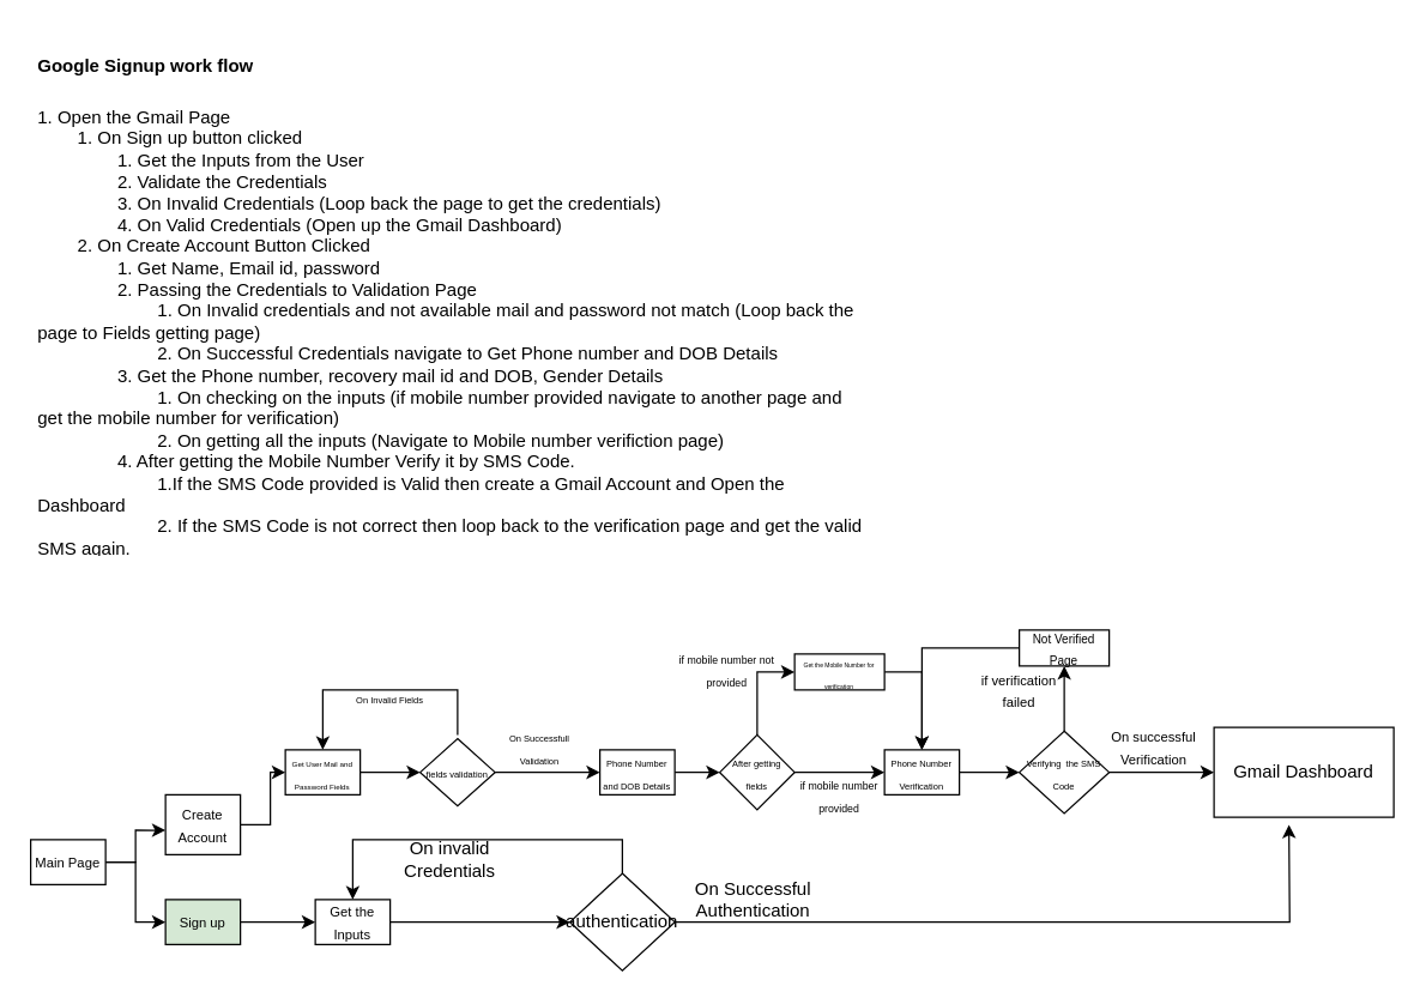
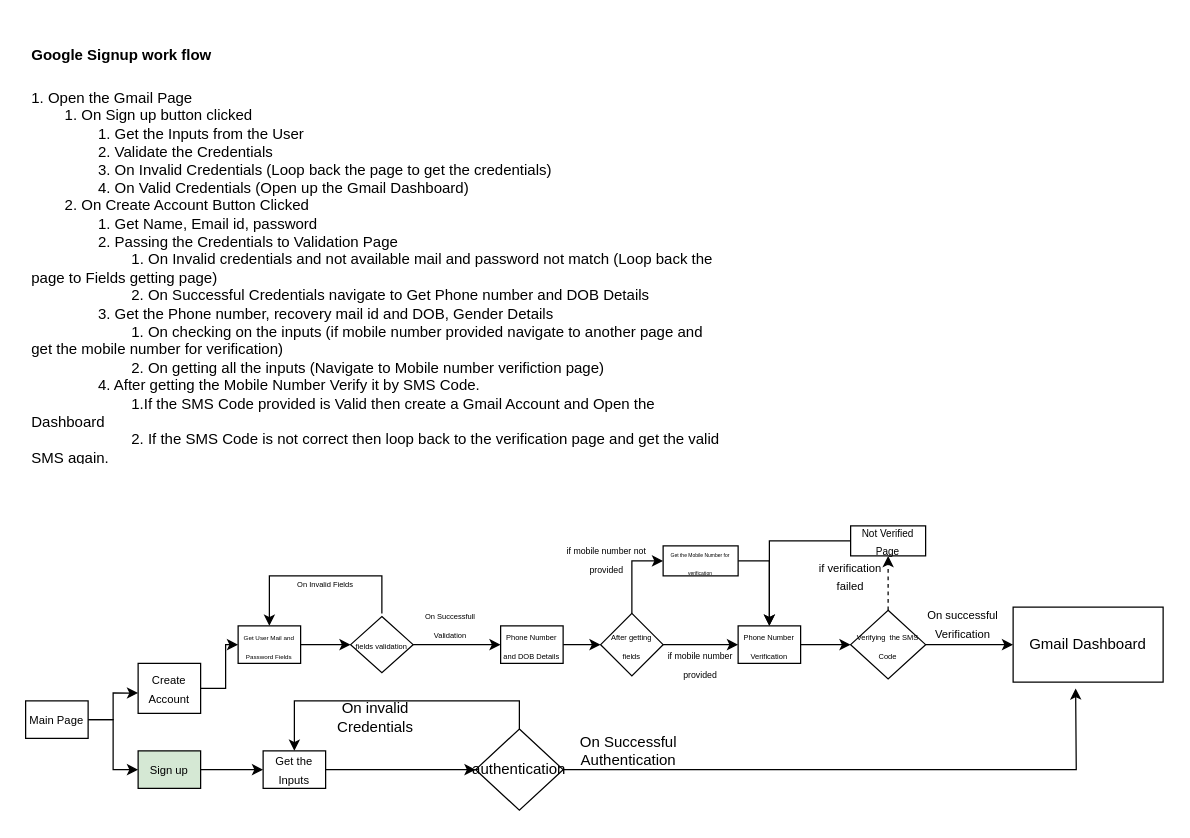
  <mxCell id="0" />
  <mxCell id="1" parent="0" />
  <mxCell id="2" style="edgeStyle=orthogonalEdgeStyle;rounded=0;orthogonalLoop=1;jettySize=auto;html=1;entryX=0;entryY=0.5;entryDx=0;entryDy=0;" edge="1" parent="1" source="3" target="10"><mxGeometry relative="1" as="geometry" /></mxCell>
  <mxCell id="3" value="&lt;font style=&quot;font-size: 9px&quot;&gt;Create Account&lt;/font&gt;" style="rounded=0;whiteSpace=wrap;html=1;" vertex="1" parent="1"><mxGeometry x="110" y="530" width="50" height="40" as="geometry" /></mxCell>
  <mxCell id="4" style="edgeStyle=orthogonalEdgeStyle;rounded=0;orthogonalLoop=1;jettySize=auto;html=1;entryX=0;entryY=0.593;entryDx=0;entryDy=0;entryPerimeter=0;" edge="1" parent="1" source="6" target="3"><mxGeometry relative="1" as="geometry" /></mxCell>
  <mxCell id="5" style="edgeStyle=orthogonalEdgeStyle;rounded=0;orthogonalLoop=1;jettySize=auto;html=1;entryX=0;entryY=0.5;entryDx=0;entryDy=0;" edge="1" parent="1" source="6" target="8"><mxGeometry relative="1" as="geometry" /></mxCell>
  <mxCell id="6" value="&lt;font style=&quot;font-size: 9px&quot;&gt;Main Page&lt;/font&gt;" style="rounded=0;whiteSpace=wrap;html=1;" vertex="1" parent="1"><mxGeometry x="20" y="560" width="50" height="30" as="geometry" /></mxCell>
  <mxCell id="7" style="edgeStyle=orthogonalEdgeStyle;rounded=0;orthogonalLoop=1;jettySize=auto;html=1;entryX=0;entryY=0.5;entryDx=0;entryDy=0;" edge="1" parent="1" source="8" target="36"><mxGeometry relative="1" as="geometry" /></mxCell>
  <mxCell id="8" value="&lt;font style=&quot;font-size: 9px&quot;&gt;Sign up&lt;/font&gt;" style="rounded=0;whiteSpace=wrap;html=1;fillColor=#d5e8d4;" vertex="1" parent="1"><mxGeometry x="110" y="600" width="50" height="30" as="geometry" /></mxCell>
  <mxCell id="9" style="edgeStyle=orthogonalEdgeStyle;rounded=0;orthogonalLoop=1;jettySize=auto;html=1;entryX=0;entryY=0.5;entryDx=0;entryDy=0;" edge="1" parent="1" source="10" target="17"><mxGeometry relative="1" as="geometry" /></mxCell>
  <mxCell id="10" value="&lt;font style=&quot;font-size: 5px&quot;&gt;Get User Mail and Password Fields&lt;/font&gt;" style="rounded=0;whiteSpace=wrap;html=1;" vertex="1" parent="1"><mxGeometry x="190" y="500" width="50" height="30" as="geometry" /></mxCell>
  <mxCell id="11" style="edgeStyle=orthogonalEdgeStyle;rounded=0;orthogonalLoop=1;jettySize=auto;html=1;entryX=0;entryY=0.5;entryDx=0;entryDy=0;" edge="1" parent="1" source="12" target="22"><mxGeometry relative="1" as="geometry" /></mxCell>
  <mxCell id="12" value="&lt;font style=&quot;font-size: 6px&quot;&gt;Phone Number and DOB Details&lt;/font&gt;" style="rounded=0;whiteSpace=wrap;html=1;" vertex="1" parent="1"><mxGeometry x="400" y="500" width="50" height="30" as="geometry" /></mxCell>
  <mxCell id="13" style="edgeStyle=orthogonalEdgeStyle;rounded=0;orthogonalLoop=1;jettySize=auto;html=1;entryX=0;entryY=0.5;entryDx=0;entryDy=0;" edge="1" parent="1" source="14" target="30"><mxGeometry relative="1" as="geometry" /></mxCell>
  <mxCell id="14" value="&lt;font style=&quot;font-size: 6px&quot;&gt;Phone Number Verification&lt;/font&gt;" style="rounded=0;whiteSpace=wrap;html=1;" vertex="1" parent="1"><mxGeometry x="590" y="500" width="50" height="30" as="geometry" /></mxCell>
  <mxCell id="15" style="edgeStyle=orthogonalEdgeStyle;rounded=0;orthogonalLoop=1;jettySize=auto;html=1;entryX=0;entryY=0.5;entryDx=0;entryDy=0;" edge="1" parent="1" source="17" target="12"><mxGeometry relative="1" as="geometry" /></mxCell>
  <mxCell id="16" style="edgeStyle=orthogonalEdgeStyle;rounded=0;orthogonalLoop=1;jettySize=auto;html=1;entryX=0.5;entryY=0;entryDx=0;entryDy=0;" edge="1" parent="1" target="10"><mxGeometry relative="1" as="geometry"><mxPoint x="300" y="450" as="targetPoint" /><mxPoint x="305" y="490" as="sourcePoint" /><Array as="points"><mxPoint x="305" y="460" /><mxPoint x="215" y="460" /></Array></mxGeometry></mxCell>
  <mxCell id="17" value="&lt;font style=&quot;font-size: 6px&quot;&gt;fields validation&lt;/font&gt;" style="rhombus;whiteSpace=wrap;html=1;" vertex="1" parent="1"><mxGeometry x="280" y="492.5" width="50" height="45" as="geometry" /></mxCell>
  <mxCell id="18" value="&lt;font style=&quot;font-size: 6px&quot;&gt;On Successfull Validation&lt;/font&gt;" style="text;html=1;strokeColor=none;fillColor=none;align=center;verticalAlign=middle;whiteSpace=wrap;rounded=0;" vertex="1" parent="1"><mxGeometry x="330" y="492.5" width="60" height="10" as="geometry" /></mxCell>
  <mxCell id="19" value="&lt;font style=&quot;font-size: 6px&quot;&gt;On Invalid Fields&lt;/font&gt;" style="text;html=1;strokeColor=none;fillColor=none;align=center;verticalAlign=middle;whiteSpace=wrap;rounded=0;" vertex="1" parent="1"><mxGeometry x="230" y="460" width="60" height="10" as="geometry" /></mxCell>
  <mxCell id="20" style="edgeStyle=orthogonalEdgeStyle;rounded=0;orthogonalLoop=1;jettySize=auto;html=1;exitX=0.5;exitY=0;exitDx=0;exitDy=0;entryX=0;entryY=0.5;entryDx=0;entryDy=0;" edge="1" parent="1" source="22" target="24"><mxGeometry relative="1" as="geometry" /></mxCell>
  <mxCell id="21" style="edgeStyle=orthogonalEdgeStyle;rounded=0;orthogonalLoop=1;jettySize=auto;html=1;entryX=0;entryY=0.5;entryDx=0;entryDy=0;" edge="1" parent="1" source="22" target="14"><mxGeometry relative="1" as="geometry" /></mxCell>
  <mxCell id="22" value="&lt;font style=&quot;font-size: 6px&quot;&gt;After getting fields&lt;/font&gt;" style="rhombus;whiteSpace=wrap;html=1;" vertex="1" parent="1"><mxGeometry x="480" y="490" width="50" height="50" as="geometry" /></mxCell>
  <mxCell id="23" style="edgeStyle=orthogonalEdgeStyle;rounded=0;orthogonalLoop=1;jettySize=auto;html=1;" edge="1" parent="1" source="24" target="14"><mxGeometry relative="1" as="geometry"><Array as="points"><mxPoint x="615" y="448" /></Array></mxGeometry></mxCell>
  <mxCell id="24" value="&lt;font style=&quot;font-size: 4px&quot;&gt;Get the Mobile Number for verification&lt;/font&gt;" style="rounded=0;whiteSpace=wrap;html=1;" vertex="1" parent="1"><mxGeometry x="530" y="436" width="60" height="24" as="geometry" /></mxCell>
  <mxCell id="25" value="&lt;font style=&quot;font-size: 7px&quot;&gt;if mobile number not provided&lt;/font&gt;" style="text;html=1;strokeColor=none;fillColor=none;align=center;verticalAlign=middle;whiteSpace=wrap;rounded=0;" vertex="1" parent="1"><mxGeometry x="440" y="436" width="90" height="20" as="geometry" /></mxCell>
  <mxCell id="26" value="&lt;font style=&quot;font-size: 7px&quot;&gt;if mobile number &lt;br&gt;provided&lt;/font&gt;" style="text;html=1;strokeColor=none;fillColor=none;align=center;verticalAlign=middle;whiteSpace=wrap;rounded=0;" vertex="1" parent="1"><mxGeometry x="515" y="520" width="90" height="20" as="geometry" /></mxCell>
  <mxCell id="27" value="Gmail Dashboard" style="rounded=0;whiteSpace=wrap;html=1;" vertex="1" parent="1"><mxGeometry x="810" y="485" width="120" height="60" as="geometry" /></mxCell>
- <mxCell id="28" style="edgeStyle=orthogonalEdgeStyle;rounded=0;orthogonalLoop=1;jettySize=auto;html=1;entryX=0.5;entryY=1;entryDx=0;entryDy=0;" edge="1" parent="1" source="30" target="32"><mxGeometry relative="1" as="geometry" /></mxCell>
+ <mxCell id="28" style="edgeStyle=orthogonalEdgeStyle;rounded=0;orthogonalLoop=1;jettySize=auto;html=1;entryX=0.5;entryY=1;entryDx=0;entryDy=0;dashed=1;" edge="1" parent="1" source="30" target="32"><mxGeometry relative="1" as="geometry" /></mxCell>
  <mxCell id="29" style="edgeStyle=orthogonalEdgeStyle;rounded=0;orthogonalLoop=1;jettySize=auto;html=1;entryX=0;entryY=0.5;entryDx=0;entryDy=0;" edge="1" parent="1" source="30" target="27"><mxGeometry relative="1" as="geometry" /></mxCell>
  <mxCell id="30" value="&lt;span style=&quot;font-size: 6px&quot;&gt;Verifying&amp;nbsp; the SMS Code&lt;/span&gt;" style="rhombus;whiteSpace=wrap;html=1;" vertex="1" parent="1"><mxGeometry x="680" y="487.5" width="60" height="55" as="geometry" /></mxCell>
  <mxCell id="31" style="edgeStyle=orthogonalEdgeStyle;rounded=0;orthogonalLoop=1;jettySize=auto;html=1;" edge="1" parent="1" source="32" target="14"><mxGeometry relative="1" as="geometry"><Array as="points"><mxPoint x="615" y="432" /></Array></mxGeometry></mxCell>
  <mxCell id="32" value="&lt;font style=&quot;font-size: 8px&quot;&gt;Not Verified Page&lt;/font&gt;" style="rounded=0;whiteSpace=wrap;html=1;" vertex="1" parent="1"><mxGeometry x="680" y="420" width="60" height="24" as="geometry" /></mxCell>
  <mxCell id="33" value="&lt;font style=&quot;font-size: 9px&quot;&gt;if verification failed&lt;/font&gt;" style="text;html=1;strokeColor=none;fillColor=none;align=center;verticalAlign=middle;whiteSpace=wrap;rounded=0;" vertex="1" parent="1"><mxGeometry x="650" y="450" width="60" height="20" as="geometry" /></mxCell>
  <mxCell id="34" value="&lt;font style=&quot;font-size: 9px&quot;&gt;On successful Verification&lt;/font&gt;" style="text;html=1;strokeColor=none;fillColor=none;align=center;verticalAlign=middle;whiteSpace=wrap;rounded=0;" vertex="1" parent="1"><mxGeometry x="740" y="487.5" width="60" height="20" as="geometry" /></mxCell>
  <mxCell id="35" style="edgeStyle=orthogonalEdgeStyle;rounded=0;orthogonalLoop=1;jettySize=auto;html=1;entryX=0;entryY=0.5;entryDx=0;entryDy=0;" edge="1" parent="1" source="36" target="39"><mxGeometry relative="1" as="geometry" /></mxCell>
  <mxCell id="36" value="&lt;font style=&quot;font-size: 9px&quot;&gt;Get the Inputs&lt;/font&gt;" style="rounded=0;whiteSpace=wrap;html=1;" vertex="1" parent="1"><mxGeometry x="210" y="600" width="50" height="30" as="geometry" /></mxCell>
  <mxCell id="37" style="edgeStyle=orthogonalEdgeStyle;rounded=0;orthogonalLoop=1;jettySize=auto;html=1;" edge="1" parent="1" source="39"><mxGeometry relative="1" as="geometry"><mxPoint x="860" y="550" as="targetPoint" /></mxGeometry></mxCell>
  <mxCell id="38" style="edgeStyle=orthogonalEdgeStyle;rounded=0;orthogonalLoop=1;jettySize=auto;html=1;entryX=0.5;entryY=0;entryDx=0;entryDy=0;" edge="1" parent="1" source="39" target="36"><mxGeometry relative="1" as="geometry"><Array as="points"><mxPoint x="415" y="560" /><mxPoint x="235" y="560" /></Array></mxGeometry></mxCell>
  <mxCell id="39" value="authentication" style="rhombus;whiteSpace=wrap;html=1;" vertex="1" parent="1"><mxGeometry x="380" y="582.5" width="70" height="65" as="geometry" /></mxCell>
  <mxCell id="40" value="On invalid Credentials" style="text;html=1;strokeColor=none;fillColor=none;align=center;verticalAlign=middle;whiteSpace=wrap;rounded=0;" vertex="1" parent="1"><mxGeometry x="270" y="562.5" width="60" height="20" as="geometry" /></mxCell>
  <mxCell id="41" value="On Successful Authentication" style="text;html=1;strokeColor=none;fillColor=none;align=center;verticalAlign=middle;whiteSpace=wrap;rounded=0;" vertex="1" parent="1"><mxGeometry x="440" y="590" width="125" height="20" as="geometry" /></mxCell>
  <mxCell id="42" value="&lt;h1&gt;&lt;font style=&quot;font-size: 12px&quot;&gt;Google Signup work flow&lt;br&gt;&lt;/font&gt;&lt;/h1&gt;&lt;div&gt;&lt;font style=&quot;font-size: 12px&quot;&gt;1. Open the Gmail Page&lt;/font&gt;&lt;/div&gt;&lt;div&gt;&lt;span style=&quot;white-space: pre&quot;&gt;&#09;&lt;/span&gt;1. On Sign up button clicked&lt;br&gt;&lt;/div&gt;&lt;div&gt;&lt;span style=&quot;white-space: pre&quot;&gt;&#09;&lt;/span&gt;&lt;span style=&quot;white-space: pre&quot;&gt;&#09;&lt;/span&gt;1. Get the Inputs from the User&lt;br&gt;&lt;/div&gt;&lt;div&gt;&lt;span style=&quot;white-space: pre&quot;&gt;&#09;&lt;/span&gt;&lt;span style=&quot;white-space: pre&quot;&gt;&#09;&lt;/span&gt;2. Validate the Credentials&lt;br&gt;&lt;/div&gt;&lt;div&gt;&lt;span style=&quot;white-space: pre&quot;&gt;&#09;&lt;/span&gt;&lt;span style=&quot;white-space: pre&quot;&gt;&#09;&lt;/span&gt;3. On Invalid Credentials (Loop back the page to get the credentials)&lt;br&gt;&lt;/div&gt;&lt;div&gt;&lt;span style=&quot;white-space: pre&quot;&gt;&#09;&lt;/span&gt;&lt;span style=&quot;white-space: pre&quot;&gt;&#09;&lt;/span&gt;4. On Valid Credentials (Open up the Gmail Dashboard)&lt;br&gt;&lt;/div&gt;&lt;div&gt;&lt;span style=&quot;white-space: pre&quot;&gt;&#09;&lt;/span&gt;2. On Create Account Button Clicked&lt;br&gt;&lt;/div&gt;&lt;div&gt;&lt;span style=&quot;white-space: pre&quot;&gt;&#09;&lt;/span&gt;&lt;span style=&quot;white-space: pre&quot;&gt;&#09;&lt;/span&gt;1. Get Name, Email id, password&lt;br&gt;&lt;/div&gt;&lt;div&gt;&lt;span style=&quot;white-space: pre&quot;&gt;&#09;&lt;/span&gt;&lt;span style=&quot;white-space: pre&quot;&gt;&#09;&lt;/span&gt;2. Passing the Credentials to Validation Page&lt;br&gt;&lt;/div&gt;&lt;div&gt;&lt;span style=&quot;white-space: pre&quot;&gt;&#09;&lt;/span&gt;&lt;span style=&quot;white-space: pre&quot;&gt;&#09;&lt;span style=&quot;white-space: pre&quot;&gt;&#09;&lt;/span&gt;1&lt;/span&gt;. On Invalid credentials and not available mail and password not match (Loop back the page to Fields getting page)&lt;/div&gt;&lt;div&gt;&lt;span style=&quot;white-space: pre&quot;&gt;&#09;&lt;/span&gt;&lt;span style=&quot;white-space: pre&quot;&gt;&#09;&lt;/span&gt;&lt;span style=&quot;white-space: pre&quot;&gt;&#09;&lt;/span&gt;2. On Successful Credentials navigate to Get Phone number and DOB Details&lt;br&gt;&lt;/div&gt;&lt;div&gt;&lt;span style=&quot;white-space: pre&quot;&gt;&#09;&lt;/span&gt;&lt;span style=&quot;white-space: pre&quot;&gt;&#09;&lt;/span&gt;3. Get the Phone number, recovery mail id and DOB, Gender Details&lt;br&gt;&lt;/div&gt;&lt;div&gt;&lt;span style=&quot;white-space: pre&quot;&gt;&#09;&lt;/span&gt;&lt;span style=&quot;white-space: pre&quot;&gt;&#09;&lt;/span&gt;&lt;span style=&quot;white-space: pre&quot;&gt;&#09;&lt;/span&gt;1. On checking on the inputs (if mobile number provided navigate to another page and get the mobile number for verification)&lt;/div&gt;&lt;div&gt;&lt;span style=&quot;white-space: pre&quot;&gt;&#09;&lt;/span&gt;&lt;span style=&quot;white-space: pre&quot;&gt;&#09;&lt;/span&gt;&lt;span style=&quot;white-space: pre&quot;&gt;&#09;&lt;/span&gt;2. On getting all the inputs (Navigate to Mobile number verifiction page)&lt;br&gt;&lt;/div&gt;&lt;div&gt;&lt;span style=&quot;white-space: pre&quot;&gt;&#09;&lt;/span&gt;&lt;span style=&quot;white-space: pre&quot;&gt;&#09;&lt;/span&gt;4. After getting the Mobile Number Verify it by SMS Code.&lt;br&gt;&lt;/div&gt;&lt;div&gt;&lt;span style=&quot;white-space: pre&quot;&gt;&#09;&lt;/span&gt;&lt;span style=&quot;white-space: pre&quot;&gt;&#09;&lt;/span&gt;&lt;span style=&quot;white-space: pre&quot;&gt;&#09;&lt;/span&gt;1.If the SMS Code provided is Valid then create a Gmail Account and Open the Dashboard&lt;br&gt;&lt;/div&gt;&lt;div&gt;&lt;span style=&quot;white-space: pre&quot;&gt;&#09;&lt;/span&gt;&lt;span style=&quot;white-space: pre&quot;&gt;&#09;&lt;/span&gt;&lt;span style=&quot;white-space: pre&quot;&gt;&#09;&lt;/span&gt;2. If the SMS Code is not correct then loop back to the verification page and get the valid SMS again.&lt;br&gt;&lt;/div&gt;" style="text;html=1;strokeColor=none;fillColor=none;spacing=5;spacingTop=-20;whiteSpace=wrap;overflow=hidden;rounded=0;" vertex="1" parent="1"><mxGeometry x="20" y="20" width="560" height="351" as="geometry" /></mxCell>
